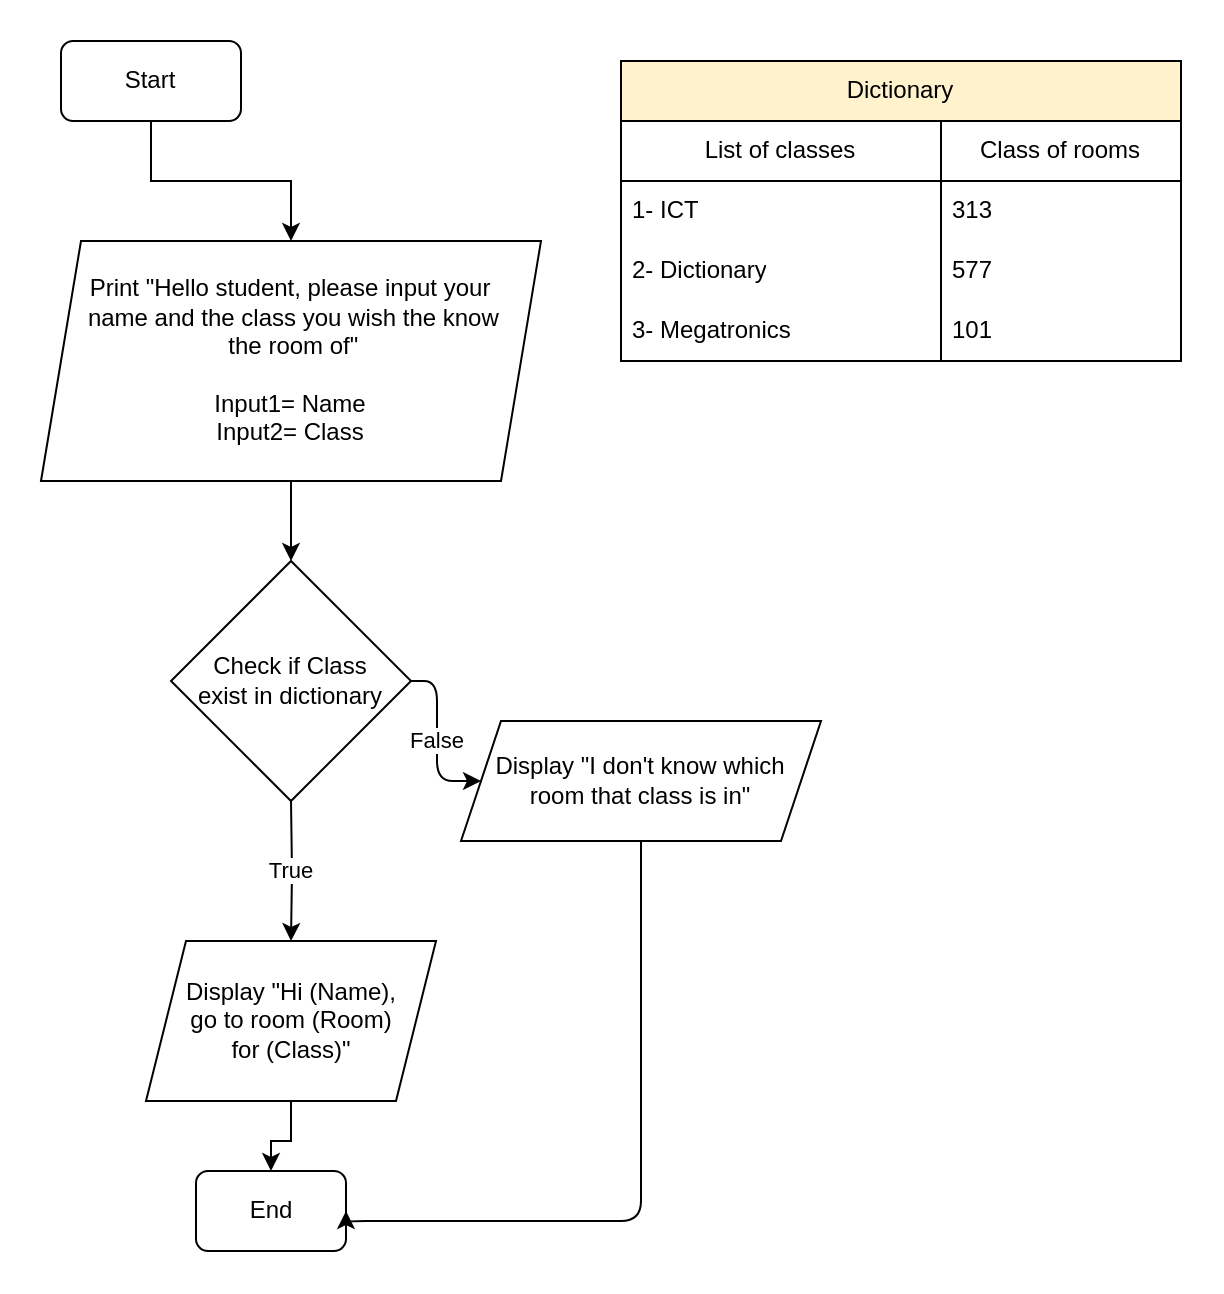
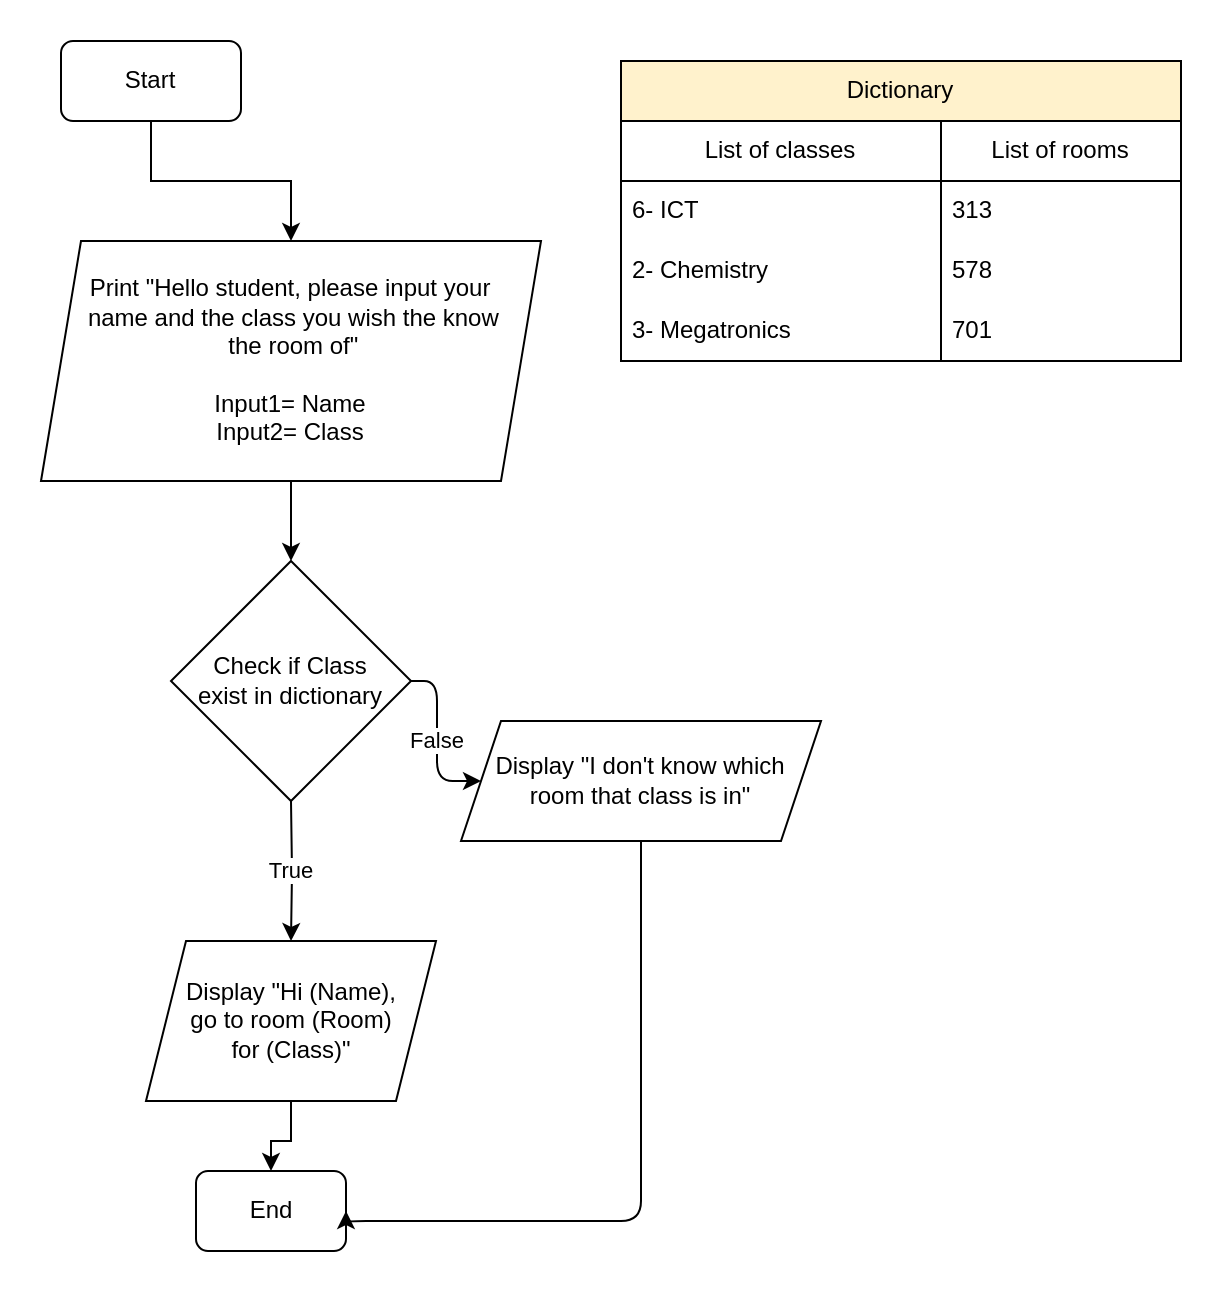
  <mxCell id="0" />
  <mxCell id="1" parent="0" />
  <mxCell id="2" value="" style="edgeStyle=orthogonalEdgeStyle;rounded=0;orthogonalLoop=1;jettySize=auto;html=1;" parent="1" source="3" target="5" edge="1"><mxGeometry relative="1" as="geometry" /></mxCell>
  <mxCell id="3" value="Start" style="rounded=1;whiteSpace=wrap;html=1;" parent="1" vertex="1"><mxGeometry x="30" y="20" width="90" height="40" as="geometry" /></mxCell>
  <mxCell id="4" value="" style="edgeStyle=orthogonalEdgeStyle;rounded=0;orthogonalLoop=1;jettySize=auto;html=1;entryX=0.5;entryY=0;entryDx=0;entryDy=0;" parent="1" source="5" target="23" edge="1"><mxGeometry relative="1" as="geometry"><mxPoint x="120" y="320" as="targetPoint" /></mxGeometry></mxCell>
  <mxCell id="5" value="&lt;div&gt;Print &quot;Hello student, please input your&lt;/div&gt;&lt;div&gt;&amp;nbsp;name and the class you wish the know&lt;/div&gt;&lt;div&gt;&amp;nbsp;the room of&quot;&lt;/div&gt;&lt;div&gt;&lt;br&gt;&lt;/div&gt;&lt;div&gt;Input1= Name&lt;/div&gt;&lt;div&gt;Input2= Class&lt;/div&gt;" style="shape=parallelogram;perimeter=parallelogramPerimeter;whiteSpace=wrap;html=1;fixedSize=1;" parent="1" vertex="1"><mxGeometry x="20" y="120" width="250" height="120" as="geometry" /></mxCell>
  <mxCell id="6" value="True" style="edgeStyle=orthogonalEdgeStyle;rounded=0;orthogonalLoop=1;jettySize=auto;html=1;exitX=0.5;exitY=1;exitDx=0;exitDy=0;entryX=0.5;entryY=0;entryDx=0;entryDy=0;" parent="1" target="8" edge="1"><mxGeometry relative="1" as="geometry"><mxPoint x="145" y="400" as="sourcePoint" /><mxPoint x="145" y="470" as="targetPoint" /></mxGeometry></mxCell>
  <mxCell id="7" value="" style="edgeStyle=orthogonalEdgeStyle;rounded=0;orthogonalLoop=1;jettySize=auto;html=1;" parent="1" source="8" target="9" edge="1"><mxGeometry relative="1" as="geometry" /></mxCell>
  <mxCell id="8" value="&lt;div&gt;Display &quot;Hi (Name),&lt;/div&gt;&lt;div&gt;&amp;nbsp;go to room (Room)&amp;nbsp;&lt;/div&gt;&lt;div&gt;for (Class)&quot;&lt;/div&gt;" style="shape=parallelogram;perimeter=parallelogramPerimeter;whiteSpace=wrap;html=1;fixedSize=1;" parent="1" vertex="1"><mxGeometry x="72.5" y="470" width="145" height="80" as="geometry" /></mxCell>
  <mxCell id="9" value="End" style="rounded=1;whiteSpace=wrap;html=1;" parent="1" vertex="1"><mxGeometry x="97.5" y="585" width="75" height="40" as="geometry" /></mxCell>
  <mxCell id="10" value="" style="edgeStyle=orthogonalEdgeStyle;html=1;entryX=1;entryY=0.5;entryDx=0;entryDy=0;" edge="1" parent="1" source="11" target="9"><mxGeometry relative="1" as="geometry"><mxPoint x="320" y="500" as="targetPoint" /><Array as="points"><mxPoint x="320" y="610" /></Array></mxGeometry></mxCell>
  <mxCell id="11" value="Display &quot;I don't know which&lt;br&gt;room that class is in&quot;" style="shape=parallelogram;perimeter=parallelogramPerimeter;whiteSpace=wrap;html=1;fixedSize=1;" vertex="1" parent="1"><mxGeometry x="230" y="360" width="180" height="60" as="geometry" /></mxCell>
  <mxCell id="12" value="" style="group" vertex="1" connectable="0" parent="1"><mxGeometry x="310" y="30" width="280" height="150" as="geometry" /></mxCell>
  <mxCell id="13" value="List of classes" style="swimlane;fontStyle=0;childLayout=stackLayout;horizontal=1;startSize=30;horizontalStack=0;resizeParent=1;resizeParentMax=0;resizeLast=0;collapsible=1;marginBottom=0;whiteSpace=wrap;html=1;" parent="12" vertex="1"><mxGeometry y="30" width="160" height="120" as="geometry" /></mxCell>
- <mxCell id="14" value="1- ICT" style="text;strokeColor=none;fillColor=none;align=left;verticalAlign=middle;spacingLeft=4;spacingRight=4;overflow=hidden;points=[[0,0.5],[1,0.5]];portConstraint=eastwest;rotatable=0;whiteSpace=wrap;html=1;" parent="13" vertex="1"><mxGeometry y="30" width="160" height="30" as="geometry" /></mxCell>
- <mxCell id="15" value="2- Dictionary" style="text;strokeColor=none;fillColor=none;align=left;verticalAlign=middle;spacingLeft=4;spacingRight=4;overflow=hidden;points=[[0,0.5],[1,0.5]];portConstraint=eastwest;rotatable=0;whiteSpace=wrap;html=1;" parent="13" vertex="1"><mxGeometry y="60" width="160" height="30" as="geometry" /></mxCell>
+ <mxCell id="14" value="6- ICT" style="text;strokeColor=none;fillColor=none;align=left;verticalAlign=middle;spacingLeft=4;spacingRight=4;overflow=hidden;points=[[0,0.5],[1,0.5]];portConstraint=eastwest;rotatable=0;whiteSpace=wrap;html=1;" parent="13" vertex="1"><mxGeometry y="30" width="160" height="30" as="geometry" /></mxCell>
+ <mxCell id="15" value="2- Chemistry" style="text;strokeColor=none;fillColor=none;align=left;verticalAlign=middle;spacingLeft=4;spacingRight=4;overflow=hidden;points=[[0,0.5],[1,0.5]];portConstraint=eastwest;rotatable=0;whiteSpace=wrap;html=1;" parent="13" vertex="1"><mxGeometry y="60" width="160" height="30" as="geometry" /></mxCell>
  <mxCell id="16" value="3- Megatronics" style="text;strokeColor=none;fillColor=none;align=left;verticalAlign=middle;spacingLeft=4;spacingRight=4;overflow=hidden;points=[[0,0.5],[1,0.5]];portConstraint=eastwest;rotatable=0;whiteSpace=wrap;html=1;" parent="13" vertex="1"><mxGeometry y="90" width="160" height="30" as="geometry" /></mxCell>
- <mxCell id="17" value="Class of rooms" style="swimlane;fontStyle=0;childLayout=stackLayout;horizontal=1;startSize=30;horizontalStack=0;resizeParent=1;resizeParentMax=0;resizeLast=0;collapsible=1;marginBottom=0;whiteSpace=wrap;html=1;" parent="12" vertex="1"><mxGeometry x="160" y="30" width="120" height="120" as="geometry" /></mxCell>
+ <mxCell id="17" value="List of rooms" style="swimlane;fontStyle=0;childLayout=stackLayout;horizontal=1;startSize=30;horizontalStack=0;resizeParent=1;resizeParentMax=0;resizeLast=0;collapsible=1;marginBottom=0;whiteSpace=wrap;html=1;" parent="12" vertex="1"><mxGeometry x="160" y="30" width="120" height="120" as="geometry" /></mxCell>
  <mxCell id="18" value="313" style="text;strokeColor=none;fillColor=none;align=left;verticalAlign=middle;spacingLeft=4;spacingRight=4;overflow=hidden;points=[[0,0.5],[1,0.5]];portConstraint=eastwest;rotatable=0;whiteSpace=wrap;html=1;" parent="17" vertex="1"><mxGeometry y="30" width="120" height="30" as="geometry" /></mxCell>
- <mxCell id="19" value="577" style="text;strokeColor=none;fillColor=none;align=left;verticalAlign=middle;spacingLeft=4;spacingRight=4;overflow=hidden;points=[[0,0.5],[1,0.5]];portConstraint=eastwest;rotatable=0;whiteSpace=wrap;html=1;" parent="17" vertex="1"><mxGeometry y="60" width="120" height="30" as="geometry" /></mxCell>
- <mxCell id="20" value="101" style="text;strokeColor=none;fillColor=none;align=left;verticalAlign=middle;spacingLeft=4;spacingRight=4;overflow=hidden;points=[[0,0.5],[1,0.5]];portConstraint=eastwest;rotatable=0;whiteSpace=wrap;html=1;" parent="17" vertex="1"><mxGeometry y="90" width="120" height="30" as="geometry" /></mxCell>
+ <mxCell id="19" value="578" style="text;strokeColor=none;fillColor=none;align=left;verticalAlign=middle;spacingLeft=4;spacingRight=4;overflow=hidden;points=[[0,0.5],[1,0.5]];portConstraint=eastwest;rotatable=0;whiteSpace=wrap;html=1;" parent="17" vertex="1"><mxGeometry y="60" width="120" height="30" as="geometry" /></mxCell>
+ <mxCell id="20" value="701" style="text;strokeColor=none;fillColor=none;align=left;verticalAlign=middle;spacingLeft=4;spacingRight=4;overflow=hidden;points=[[0,0.5],[1,0.5]];portConstraint=eastwest;rotatable=0;whiteSpace=wrap;html=1;" parent="17" vertex="1"><mxGeometry y="90" width="120" height="30" as="geometry" /></mxCell>
  <mxCell id="21" value="Dictionary" style="whiteSpace=wrap;html=1;fillColor=#fff2cc;" vertex="1" parent="12"><mxGeometry width="280" height="30" as="geometry" /></mxCell>
  <mxCell id="22" value="False" style="edgeStyle=elbowEdgeStyle;html=1;" edge="1" parent="1" source="23" target="11"><mxGeometry relative="1" as="geometry" /></mxCell>
  <mxCell id="23" value="Check if Class&lt;br&gt;exist in dictionary" style="rhombus;whiteSpace=wrap;html=1;" vertex="1" parent="1"><mxGeometry x="85" y="280" width="120" height="120" as="geometry" /></mxCell>
